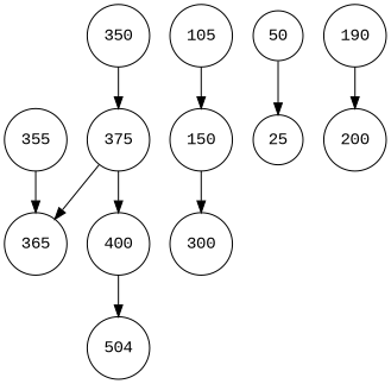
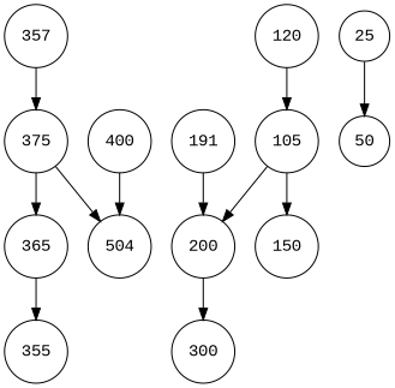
  digraph {
    fontname="Liberation Mono"
    node [fontname="Liberation Mono" shape=circle]
    edge [fontname="Liberation Mono"]
-   350
+   350 [label=357]
    375
    n3 [label=105]
+   120
    n5 [label=365]
    400
    50
    25
    150
    200
    300
-   190
+   190 [label=191]
    355
    n14 [label=504]
    350 -> 375
    375 -> n5
-   375 -> 400
+   375 -> n14
    n3 -> 150
-   355 -> n5
+   n3 -> 200
+   120 -> n3
+   n5 -> 355
    400 -> n14
-   50 -> 25
-   150 -> 300
+   25 -> 50
+   200 -> 300
    190 -> 200
  }
